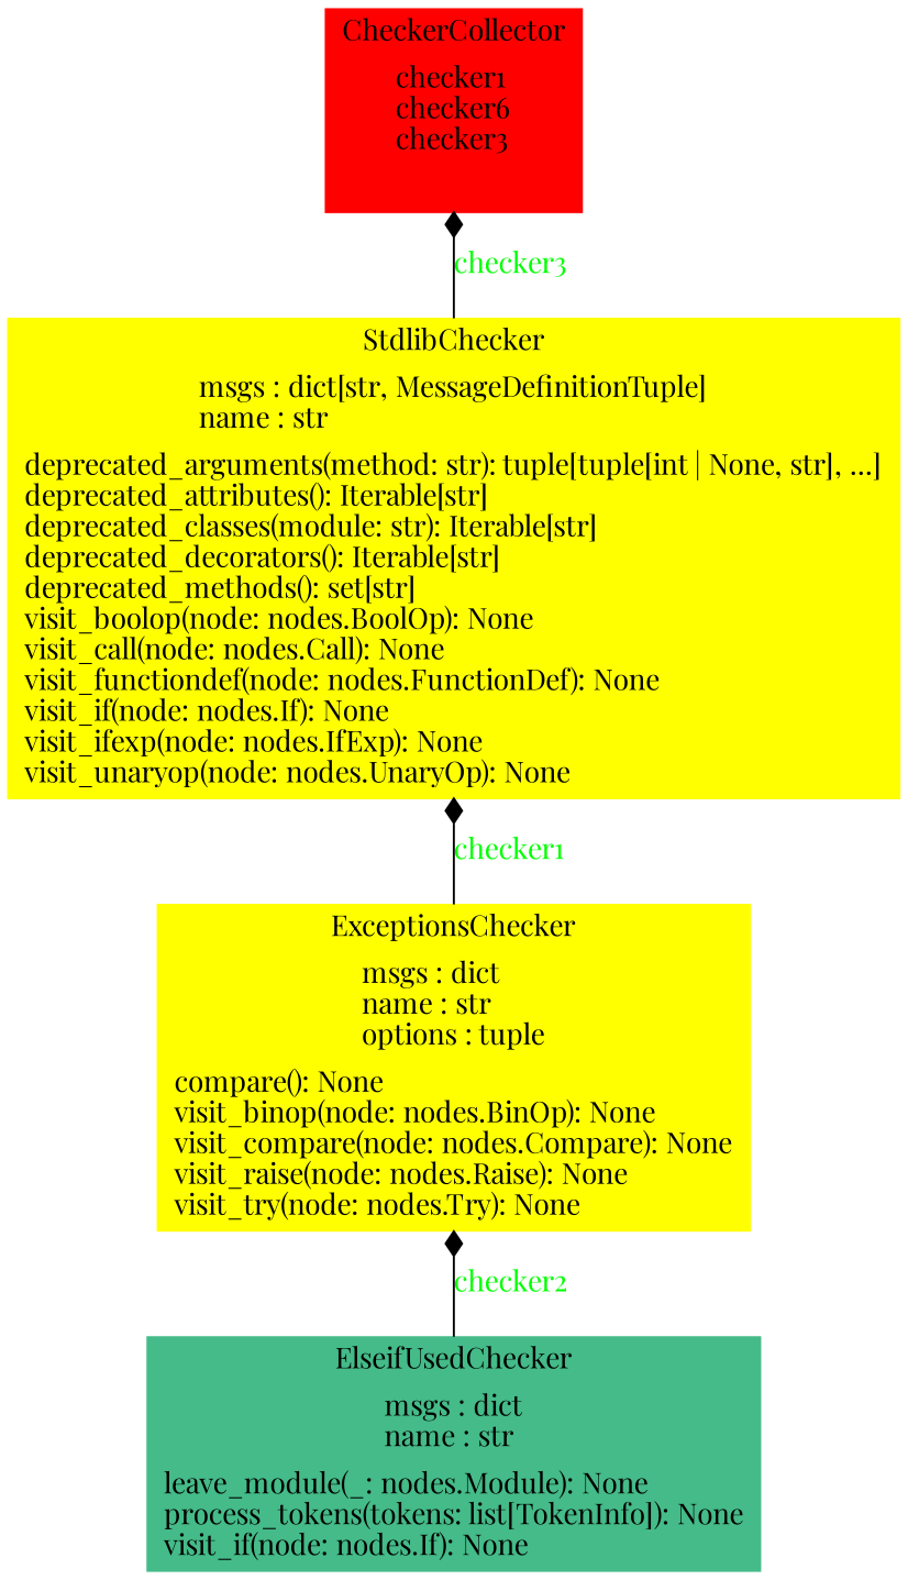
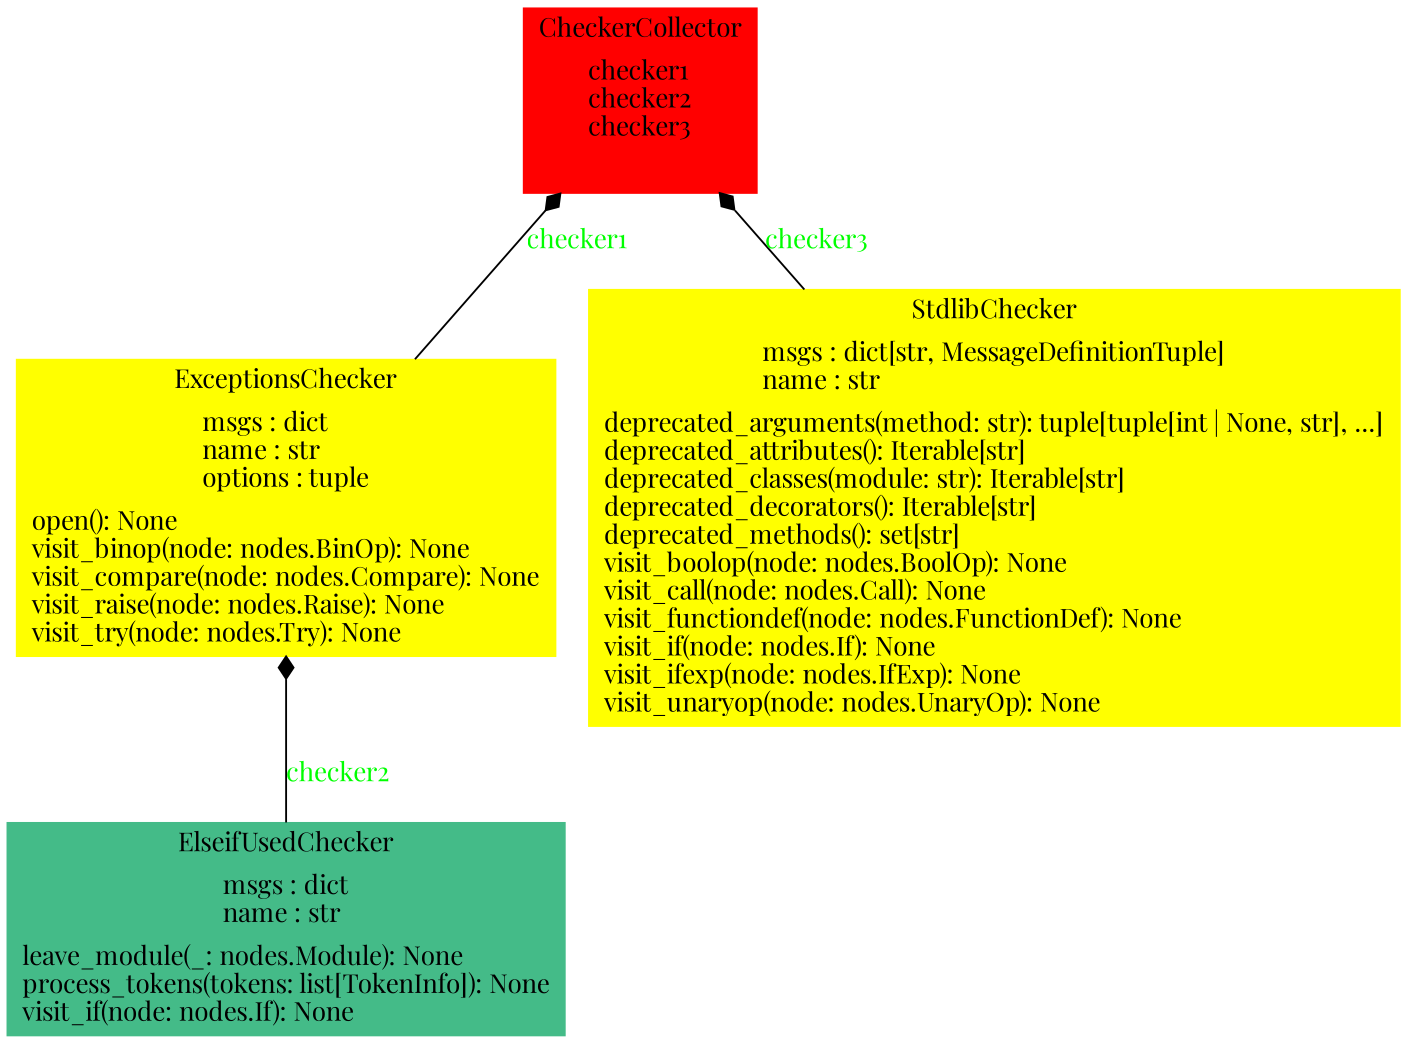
  digraph {
    fontname="Playfair Display"
    rankdir=BT
    node [color=yellow fontcolor=black fontname="Playfair Display" shape=record style=filled]
    edge [arrowhead=diamond arrowtail=none fontcolor=green fontname="Playfair Display" style=solid]
-   n1 [color=red label=<{CheckerCollector|checker1<br ALIGN="LEFT"/>checker6<br ALIGN="LEFT"/>checker3<br ALIGN="LEFT"/>|}>]
+   n1 [color=red label=<{CheckerCollector|checker1<br ALIGN="LEFT"/>checker2<br ALIGN="LEFT"/>checker3<br ALIGN="LEFT"/>|}>]
    n2 [color="#44BB88" label=<{ElseifUsedChecker|msgs : dict<br ALIGN="LEFT"/>name : str<br ALIGN="LEFT"/>|leave_module(_: nodes.Module): None<br ALIGN="LEFT"/>process_tokens(tokens: list[TokenInfo]): None<br ALIGN="LEFT"/>visit_if(node: nodes.If): None<br ALIGN="LEFT"/>}>]
-   n3 [label=<{ExceptionsChecker|msgs : dict<br ALIGN="LEFT"/>name : str<br ALIGN="LEFT"/>options : tuple<br ALIGN="LEFT"/>|compare(): None<br ALIGN="LEFT"/>visit_binop(node: nodes.BinOp): None<br ALIGN="LEFT"/>visit_compare(node: nodes.Compare): None<br ALIGN="LEFT"/>visit_raise(node: nodes.Raise): None<br ALIGN="LEFT"/>visit_try(node: nodes.Try): None<br ALIGN="LEFT"/>}>]
+   n3 [label=<{ExceptionsChecker|msgs : dict<br ALIGN="LEFT"/>name : str<br ALIGN="LEFT"/>options : tuple<br ALIGN="LEFT"/>|open(): None<br ALIGN="LEFT"/>visit_binop(node: nodes.BinOp): None<br ALIGN="LEFT"/>visit_compare(node: nodes.Compare): None<br ALIGN="LEFT"/>visit_raise(node: nodes.Raise): None<br ALIGN="LEFT"/>visit_try(node: nodes.Try): None<br ALIGN="LEFT"/>}>]
    n4 [label=<{StdlibChecker|msgs : dict[str, MessageDefinitionTuple]<br ALIGN="LEFT"/>name : str<br ALIGN="LEFT"/>|deprecated_arguments(method: str): tuple[tuple[int \| None, str], ...]<br ALIGN="LEFT"/>deprecated_attributes(): Iterable[str]<br ALIGN="LEFT"/>deprecated_classes(module: str): Iterable[str]<br ALIGN="LEFT"/>deprecated_decorators(): Iterable[str]<br ALIGN="LEFT"/>deprecated_methods(): set[str]<br ALIGN="LEFT"/>visit_boolop(node: nodes.BoolOp): None<br ALIGN="LEFT"/>visit_call(node: nodes.Call): None<br ALIGN="LEFT"/>visit_functiondef(node: nodes.FunctionDef): None<br ALIGN="LEFT"/>visit_if(node: nodes.If): None<br ALIGN="LEFT"/>visit_ifexp(node: nodes.IfExp): None<br ALIGN="LEFT"/>visit_unaryop(node: nodes.UnaryOp): None<br ALIGN="LEFT"/>}>]
    n2 -> n3 [label=checker2]
-   n3 -> n4 [label=checker1]
+   n3 -> n1 [label=checker1]
    n4 -> n1 [label=checker3]
  }
